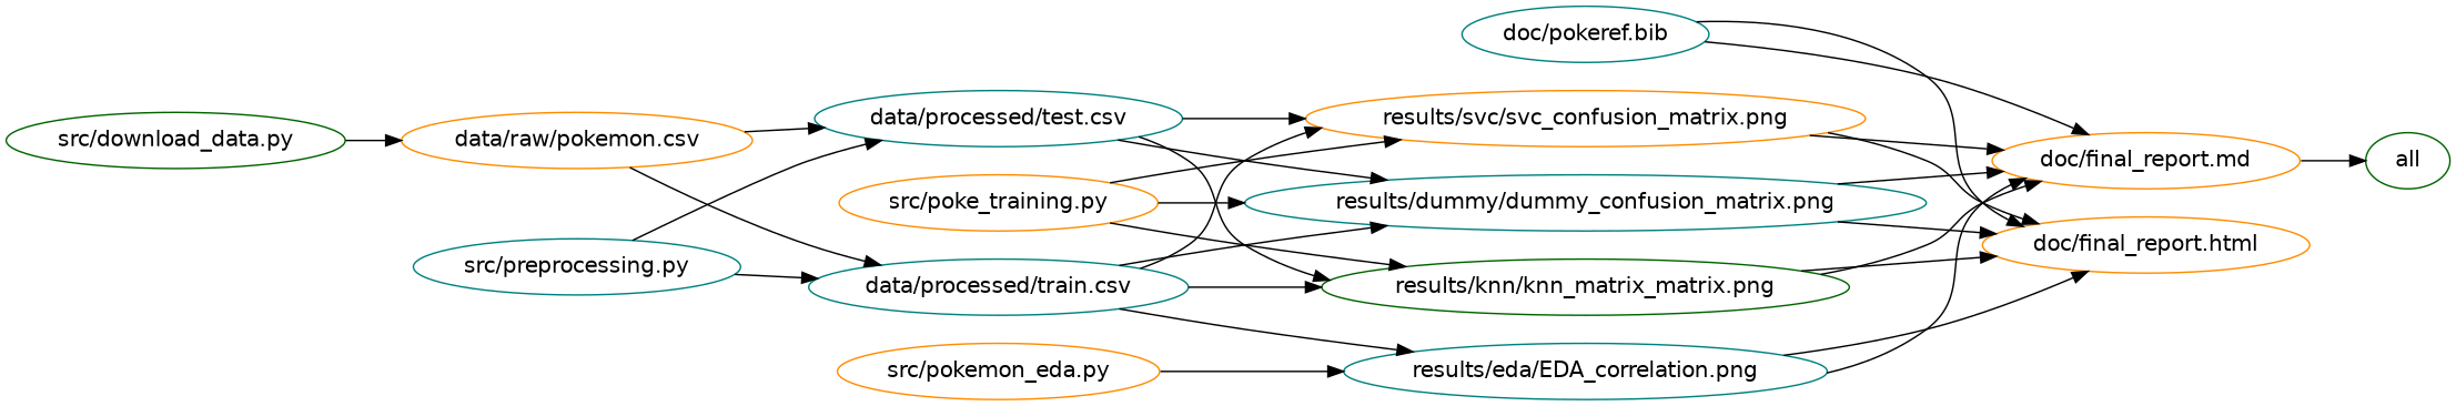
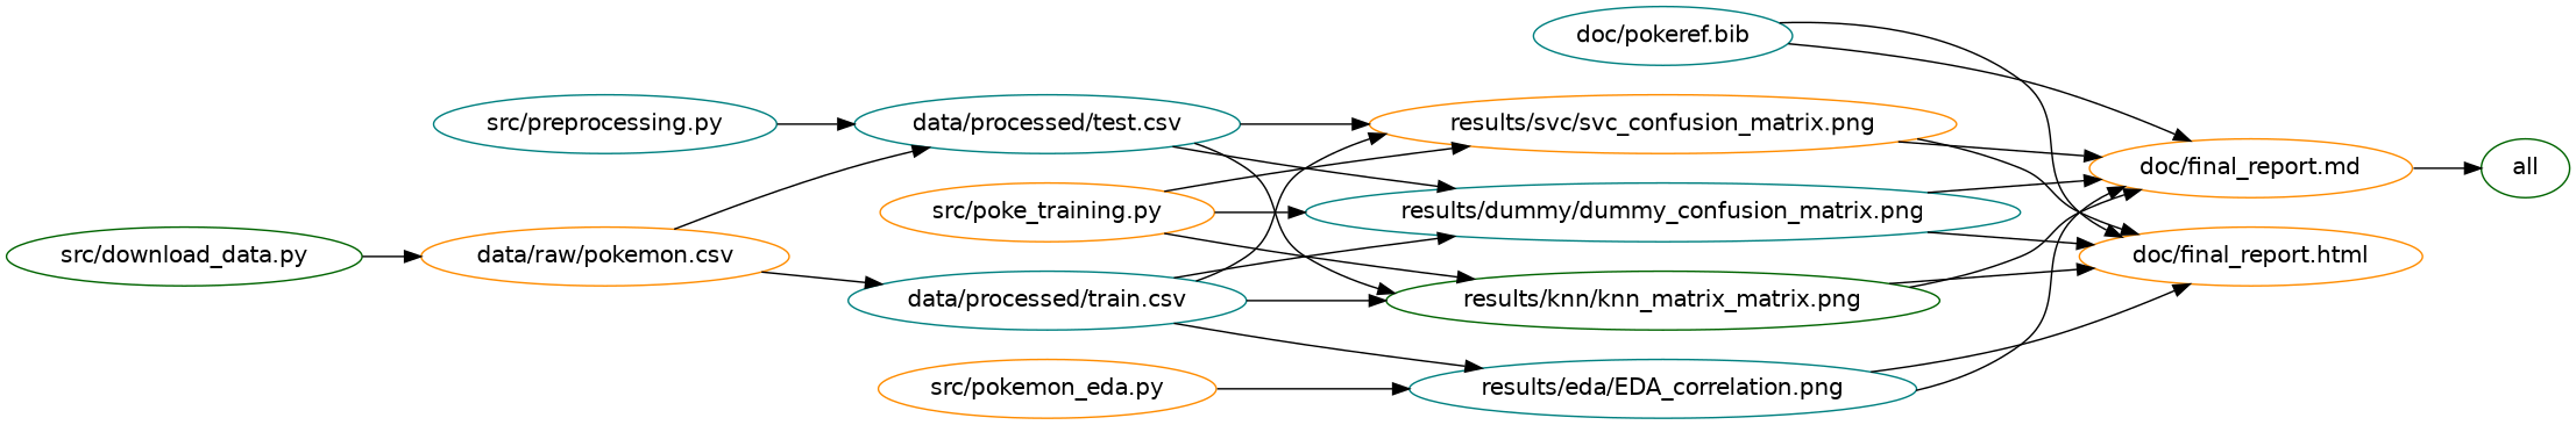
  digraph {
    fontname="DejaVu Sans"
    rankdir=LR
    node [color=teal fontname="DejaVu Sans"]
    edge [fontname="DejaVu Sans"]
    n1 [color=darkgreen label=all]
    n2 [label="data/processed/test.csv"]
    n3 [label="results/dummy/dummy_confusion_matrix.png"]
    n4 [color=darkgreen label="results/knn/knn_matrix_matrix.png"]
    n5 [color=darkorange label="results/svc/svc_confusion_matrix.png"]
    n6 [color=darkorange label="doc/final_report.html"]
    n7 [color=darkorange label="doc/final_report.md"]
    n8 [label="data/processed/train.csv"]
    n9 [label="results/eda/EDA_correlation.png"]
    n10 [color=darkorange label="data/raw/pokemon.csv"]
    n11 [label="doc/pokeref.bib"]
    n12 [color=darkgreen label="src/download_data.py"]
    n13 [color=darkorange label="src/poke_training.py"]
    n14 [color=darkorange label="src/pokemon_eda.py"]
    n15 [label="src/preprocessing.py"]
    n2 -> n3
    n2 -> n4
    n2 -> n5
    n3 -> n6
    n3 -> n7
    n4 -> n6
    n4 -> n7
    n5 -> n6
    n5 -> n7
    n7 -> n1
    n8 -> n3
    n8 -> n4
    n8 -> n5
    n8 -> n9
    n9 -> n6
    n9 -> n7
    n10 -> n2
    n10 -> n8
    n11 -> n6
    n11 -> n7
    n12 -> n10
    n13 -> n3
    n13 -> n4
    n13 -> n5
    n14 -> n9
    n15 -> n2
-   n15 -> n8
  }
